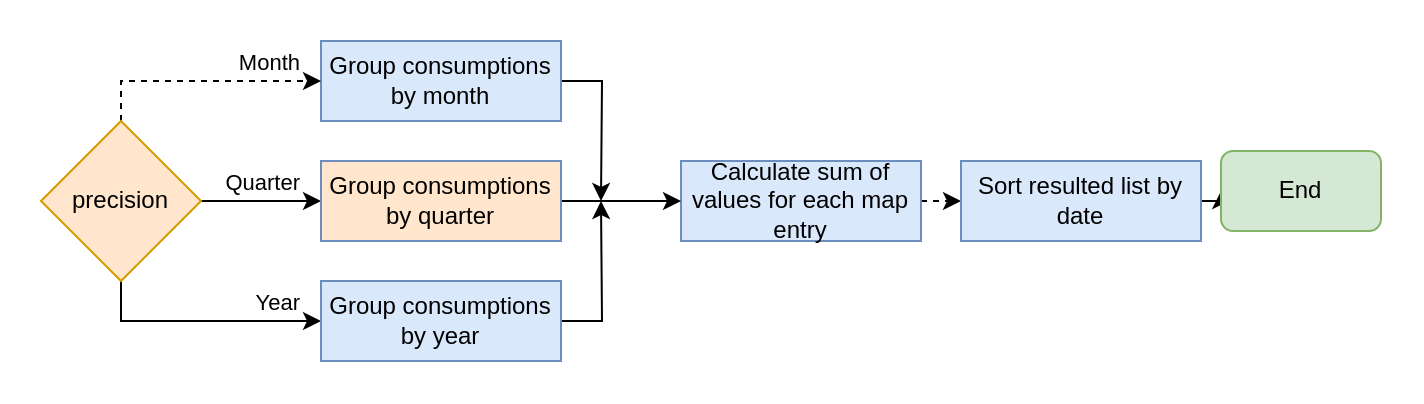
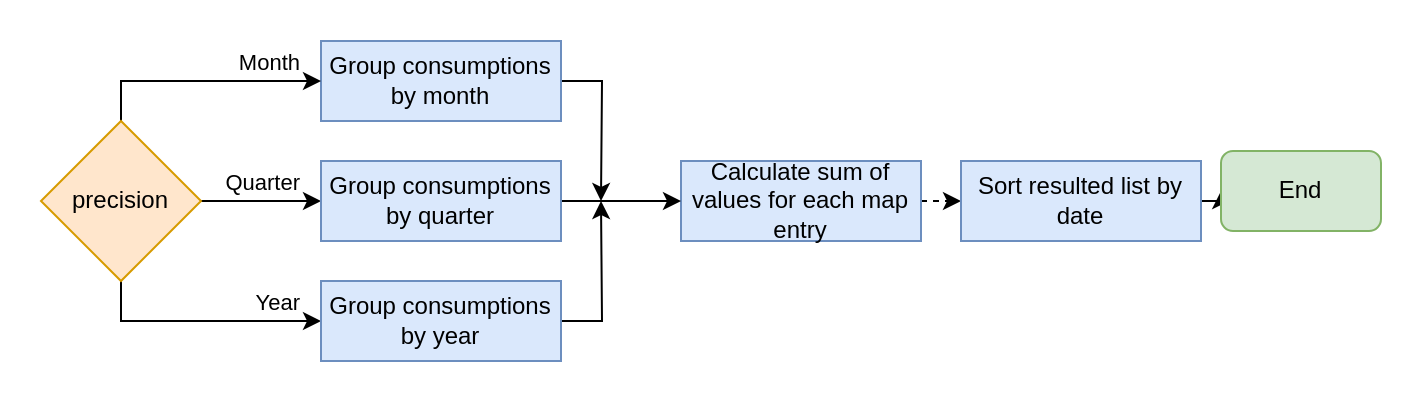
  <mxCell id="0" />
  <mxCell id="1" parent="0" />
  <mxCell id="2" style="edgeStyle=orthogonalEdgeStyle;rounded=0;orthogonalLoop=1;jettySize=auto;html=1;exitX=1;exitY=0.5;exitDx=0;exitDy=0;" edge="1" parent="1" source="3"><mxGeometry relative="1" as="geometry"><mxPoint x="300" y="100" as="targetPoint" /></mxGeometry></mxCell>
  <mxCell id="3" value="&lt;div&gt;Group consumptions by month&lt;/div&gt;" style="rounded=0;whiteSpace=wrap;html=1;fillColor=#dae8fc;strokeColor=#6c8ebf;" vertex="1" parent="1"><mxGeometry x="160" width="120" height="40" as="geometry" y="20" /></mxCell>
  <mxCell id="4" style="edgeStyle=orthogonalEdgeStyle;rounded=0;orthogonalLoop=1;jettySize=auto;html=1;exitX=1;exitY=0.5;exitDx=0;exitDy=0;entryX=0;entryY=0.5;entryDx=0;entryDy=0;dashed=1;" edge="1" parent="1" source="5" target="7"><mxGeometry relative="1" as="geometry" /></mxCell>
  <mxCell id="5" value="Calculate sum of values for each map entry" style="rounded=0;whiteSpace=wrap;html=1;fillColor=#dae8fc;strokeColor=#6c8ebf;" vertex="1" parent="1"><mxGeometry x="340" y="80" width="120" height="40" as="geometry" /></mxCell>
  <mxCell id="6" style="edgeStyle=orthogonalEdgeStyle;rounded=0;orthogonalLoop=1;jettySize=auto;html=1;exitX=1;exitY=0.5;exitDx=0;exitDy=0;entryX=0;entryY=0.5;entryDx=0;entryDy=0;" edge="1" parent="1" source="7" target="8"><mxGeometry relative="1" as="geometry" /></mxCell>
  <mxCell id="7" value="Sort resulted list by date" style="rounded=0;whiteSpace=wrap;html=1;fillColor=#dae8fc;strokeColor=#6c8ebf;" vertex="1" parent="1"><mxGeometry x="480" y="80" width="120" height="40" as="geometry" /></mxCell>
  <mxCell id="8" value="End" style="rounded=1;whiteSpace=wrap;html=1;fillColor=#d5e8d4;strokeColor=#82b366;" vertex="1" parent="1"><mxGeometry x="610" y="75" width="80" height="40" as="geometry" /></mxCell>
  <mxCell id="9" style="edgeStyle=orthogonalEdgeStyle;rounded=0;orthogonalLoop=1;jettySize=auto;html=1;exitX=1;exitY=0.5;exitDx=0;exitDy=0;entryX=0;entryY=0.5;entryDx=0;entryDy=0;" edge="1" parent="1" source="15" target="17"><mxGeometry relative="1" as="geometry" /></mxCell>
  <mxCell id="10" value="Quarter" style="edgeLabel;html=1;align=right;verticalAlign=middle;resizable=0;points=[];labelBackgroundColor=none;" vertex="1" connectable="0" parent="9"><mxGeometry x="-0.376" y="3" relative="1" as="geometry"><mxPoint x="31" y="-7" as="offset" /></mxGeometry></mxCell>
- <mxCell id="11" style="edgeStyle=orthogonalEdgeStyle;rounded=0;orthogonalLoop=1;jettySize=auto;html=1;exitX=0.5;exitY=0;exitDx=0;exitDy=0;entryX=0;entryY=0.5;entryDx=0;entryDy=0;dashed=1;" edge="1" parent="1" source="15" target="3"><mxGeometry relative="1" as="geometry" /></mxCell>
+ <mxCell id="11" style="edgeStyle=orthogonalEdgeStyle;rounded=0;orthogonalLoop=1;jettySize=auto;html=1;exitX=0.5;exitY=0;exitDx=0;exitDy=0;entryX=0;entryY=0.5;entryDx=0;entryDy=0;" edge="1" parent="1" source="15" target="3"><mxGeometry relative="1" as="geometry" /></mxCell>
  <mxCell id="12" value="Month" style="edgeLabel;html=1;align=right;verticalAlign=middle;resizable=0;points=[];labelBackgroundColor=none;" vertex="1" connectable="0" parent="11"><mxGeometry x="0.509" y="-1" relative="1" as="geometry"><mxPoint x="19" y="-11" as="offset" /></mxGeometry></mxCell>
  <mxCell id="13" style="edgeStyle=orthogonalEdgeStyle;rounded=0;orthogonalLoop=1;jettySize=auto;html=1;exitX=0.5;exitY=1;exitDx=0;exitDy=0;entryX=0;entryY=0.5;entryDx=0;entryDy=0;" edge="1" parent="1" source="15" target="19"><mxGeometry relative="1" as="geometry" /></mxCell>
  <mxCell id="14" value="Year" style="edgeLabel;html=1;align=right;verticalAlign=middle;resizable=0;points=[];labelBackgroundColor=none;" vertex="1" connectable="0" parent="13"><mxGeometry x="0.66" relative="1" as="geometry"><mxPoint x="10" y="-10" as="offset" /></mxGeometry></mxCell>
  <mxCell id="15" value="precision" style="rhombus;whiteSpace=wrap;html=1;fillColor=#ffe6cc;strokeColor=#d79b00;" vertex="1" parent="1"><mxGeometry x="20" y="60" width="80" height="80" as="geometry" /></mxCell>
  <mxCell id="16" style="edgeStyle=orthogonalEdgeStyle;rounded=0;orthogonalLoop=1;jettySize=auto;html=1;exitX=1;exitY=0.5;exitDx=0;exitDy=0;entryX=0;entryY=0.5;entryDx=0;entryDy=0;" edge="1" parent="1" source="17" target="5"><mxGeometry relative="1" as="geometry" /></mxCell>
- <mxCell id="17" value="&lt;div&gt;Group consumptions by quarter&lt;/div&gt;" style="rounded=0;whiteSpace=wrap;html=1;fillColor=#ffe6cc;strokeColor=#6c8ebf;" vertex="1" parent="1"><mxGeometry x="160" y="80" width="120" height="40" as="geometry" /></mxCell>
+ <mxCell id="17" value="&lt;div&gt;Group consumptions by quarter&lt;/div&gt;" style="rounded=0;whiteSpace=wrap;html=1;fillColor=#dae8fc;strokeColor=#6c8ebf;" vertex="1" parent="1"><mxGeometry x="160" y="80" width="120" height="40" as="geometry" /></mxCell>
  <mxCell id="18" style="edgeStyle=orthogonalEdgeStyle;rounded=0;orthogonalLoop=1;jettySize=auto;html=1;exitX=1;exitY=0.5;exitDx=0;exitDy=0;" edge="1" parent="1" source="19"><mxGeometry relative="1" as="geometry"><mxPoint x="300" y="100" as="targetPoint" /></mxGeometry></mxCell>
  <mxCell id="19" value="&lt;div&gt;Group consumptions by year&lt;/div&gt;" style="rounded=0;whiteSpace=wrap;html=1;fillColor=#dae8fc;strokeColor=#6c8ebf;" vertex="1" parent="1"><mxGeometry x="160" y="140" width="120" height="40" as="geometry" /></mxCell>
